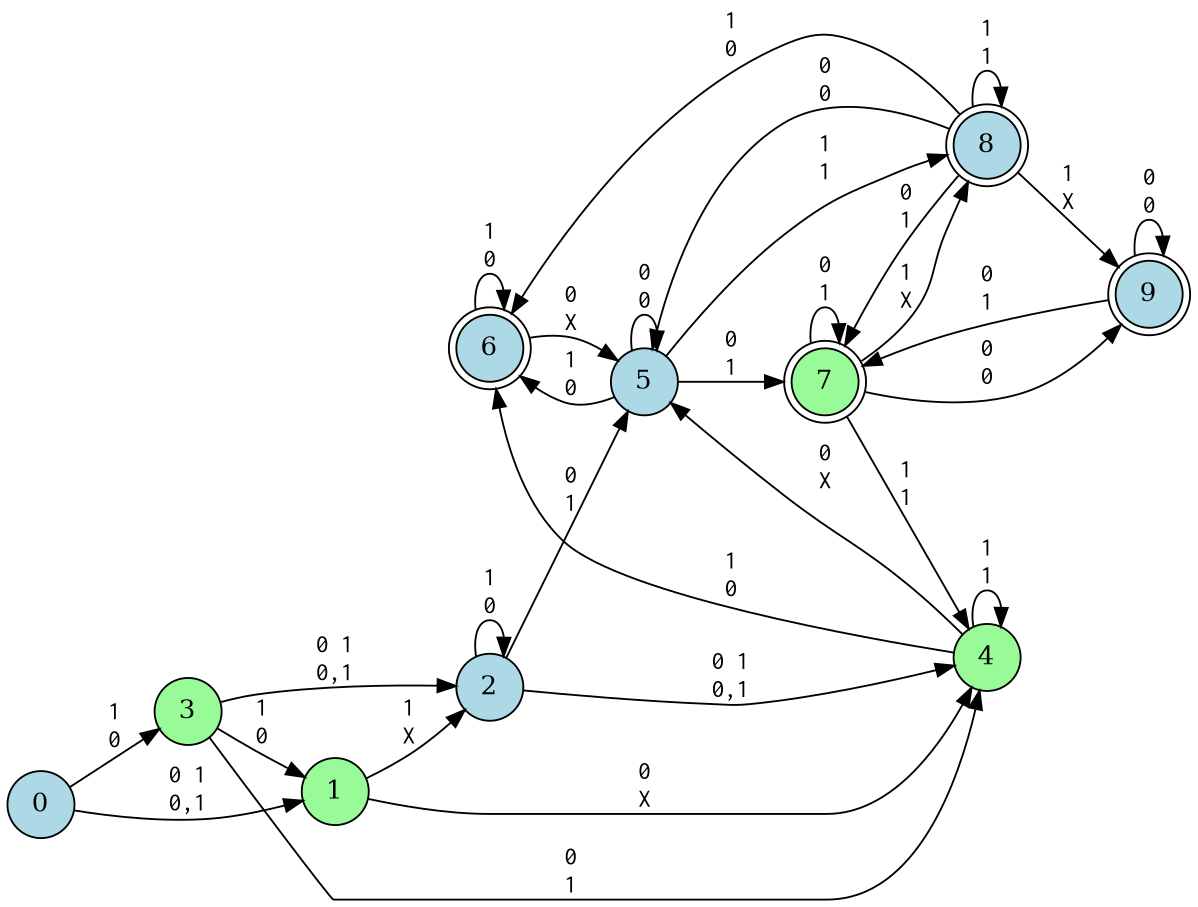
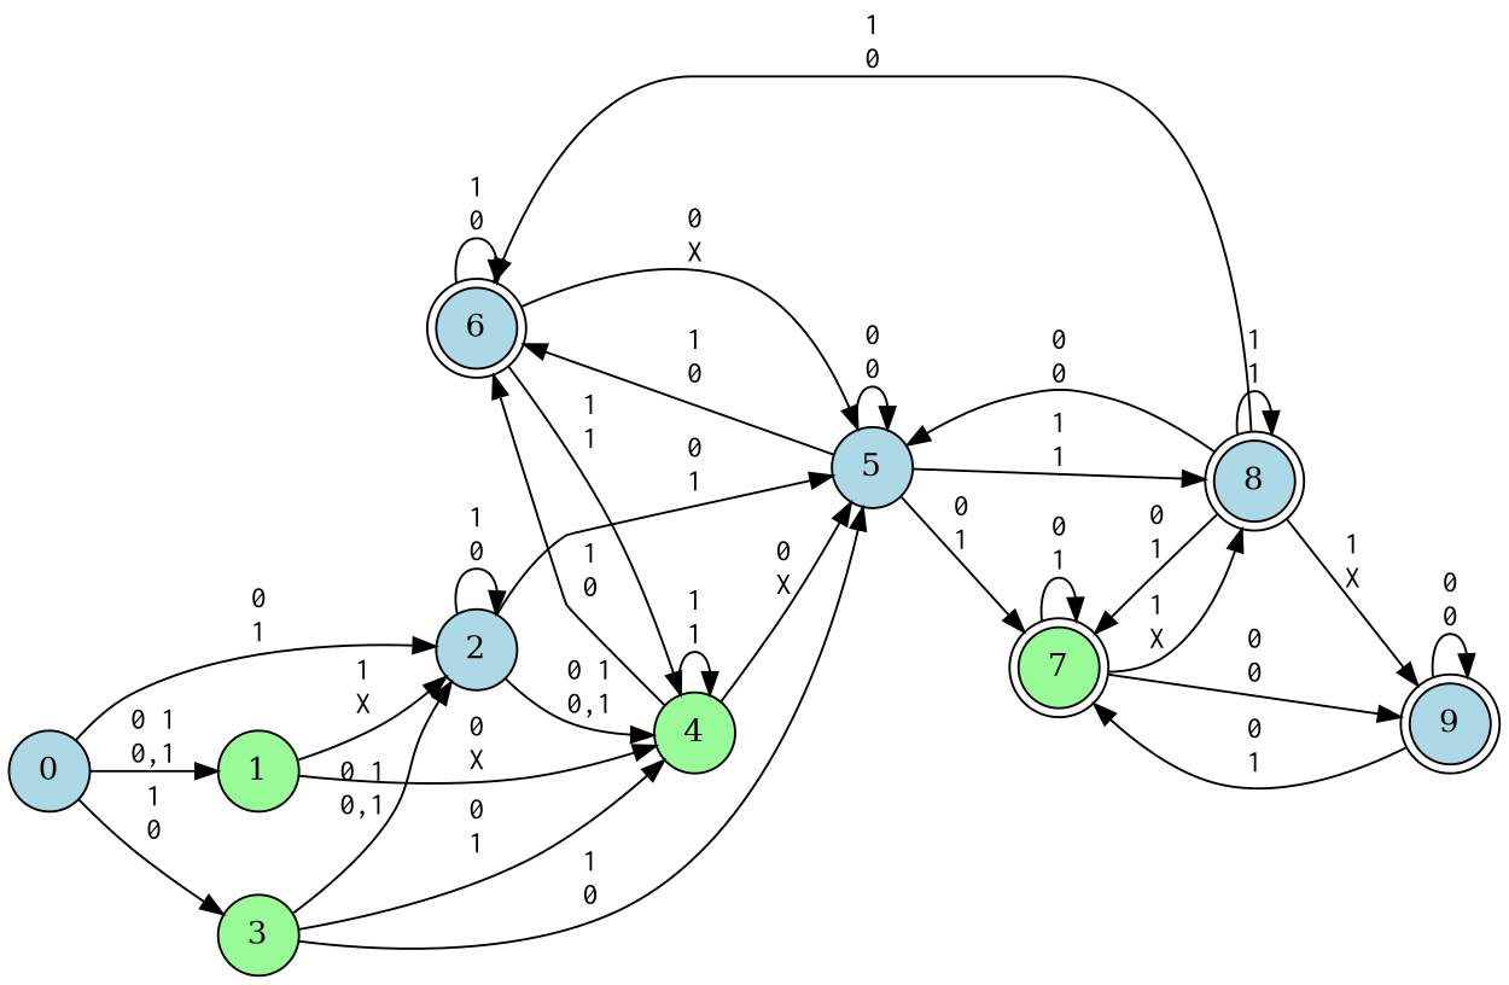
  digraph {
    rankdir=LR
    node [fillcolor=lightblue shape=circle style=filled]
    edge [fontname=Courier]
    6 [height=.5 shape=doublecircle width=.5]
    4 [fillcolor=palegreen height=.5 width=.5]
    5 [height=.5 width=.5]
    8 [height=.5 shape=doublecircle width=.5]
    7 [fillcolor=palegreen height=.5 shape=doublecircle width=.5]
    9 [height=.5 shape=doublecircle width=.5]
    0 [height=.5 width=.5]
    1 [fillcolor=palegreen height=.5 width=.5]
    2 [height=.5 width=.5]
    3 [fillcolor=palegreen height=.5 width=.5]
    6 -> 6 [label="1\n0"]
-   7 -> 4 [label="1\n1"]
+   6 -> 4 [label="1\n1"]
    6 -> 5 [label="0\nX"]
    4 -> 6 [label="1\n0"]
    4 -> 4 [label="1\n1"]
    4 -> 5 [label="0\nX"]
    5 -> 6 [label="1\n0"]
    5 -> 5 [label="0\n0"]
    5 -> 8 [label="1\n1"]
    5 -> 7 [label="0\n1"]
    8 -> 6 [label="1\n0"]
    8 -> 5 [label="0\n0"]
    8 -> 8 [label="1\n1"]
    8 -> 7 [label="0\n1"]
    8 -> 9 [label="1\nX"]
    7 -> 8 [label="1\nX"]
    7 -> 7 [label="0\n1"]
    7 -> 9 [label="0\n0"]
    9 -> 7 [label="0\n1"]
    9 -> 9 [label="0\n0"]
    0 -> 1 [label="0 1\n0,1"]
+   0 -> 2 [label="0\n1"]
    0 -> 3 [label="1\n0"]
    1 -> 4 [label="0\nX"]
    1 -> 2 [label="1\nX"]
    2 -> 4 [label="0 1\n0,1"]
    2 -> 5 [label="0\n1"]
    2 -> 2 [label="1\n0"]
    3 -> 4 [label="0\n1"]
-   3 -> 1 [label="1\n0"]
+   3 -> 5 [label="1\n0"]
    3 -> 2 [label="0 1\n0,1"]
  }
